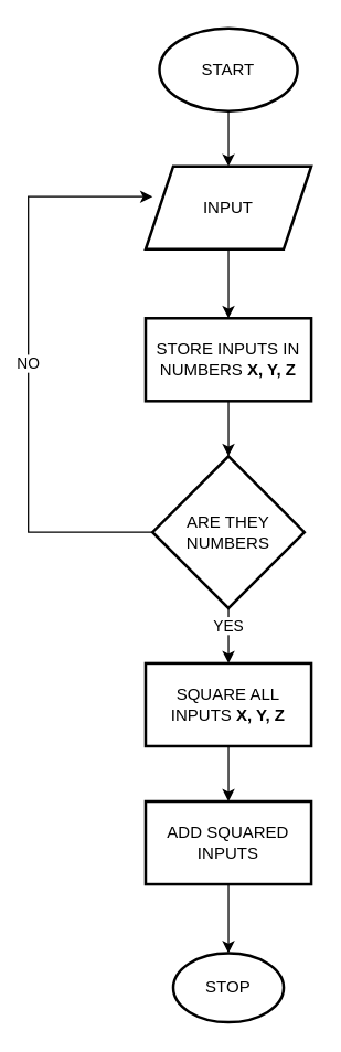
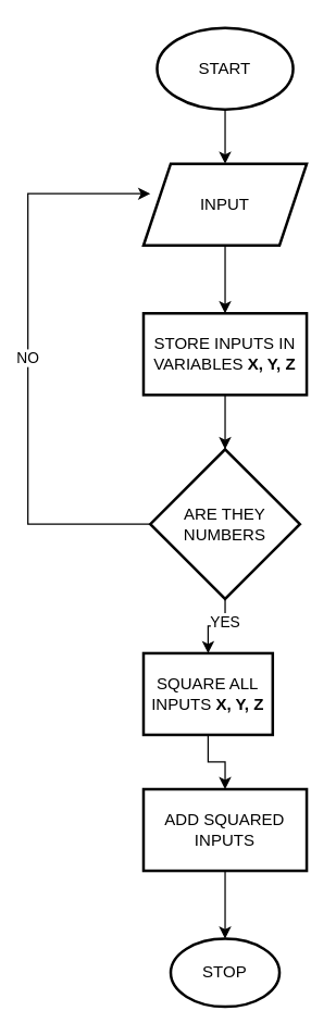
  <mxCell id="0" />
  <mxCell id="1" parent="0" />
  <mxCell id="2" value="" style="edgeStyle=orthogonalEdgeStyle;rounded=0;orthogonalLoop=1;jettySize=auto;html=1;" parent="1" source="3" target="5" edge="1"><mxGeometry relative="1" as="geometry" /></mxCell>
  <mxCell id="3" value="START" style="strokeWidth=2;html=1;shape=mxgraph.flowchart.start_1;whiteSpace=wrap;" parent="1" vertex="1"><mxGeometry x="115" y="20" width="100" height="60" as="geometry" /></mxCell>
  <mxCell id="4" value="" style="edgeStyle=orthogonalEdgeStyle;rounded=0;orthogonalLoop=1;jettySize=auto;html=1;" parent="1" source="5" target="7" edge="1"><mxGeometry relative="1" as="geometry" /></mxCell>
  <mxCell id="5" value="INPUT" style="shape=parallelogram;perimeter=parallelogramPerimeter;whiteSpace=wrap;html=1;fixedSize=1;strokeWidth=2;" parent="1" vertex="1"><mxGeometry x="105" y="120" width="120" height="60" as="geometry" /></mxCell>
  <mxCell id="6" value="" style="edgeStyle=orthogonalEdgeStyle;rounded=0;orthogonalLoop=1;jettySize=auto;html=1;" parent="1" source="7" target="11" edge="1"><mxGeometry relative="1" as="geometry" /></mxCell>
- <mxCell id="7" value="STORE INPUTS IN NUMBERS &lt;b&gt;X, Y, Z&lt;/b&gt;" style="whiteSpace=wrap;html=1;strokeWidth=2;" parent="1" vertex="1"><mxGeometry x="105" y="230" width="120" height="60" as="geometry" /></mxCell>
+ <mxCell id="7" value="STORE INPUTS IN VARIABLES &lt;b&gt;X, Y, Z&lt;/b&gt;" style="whiteSpace=wrap;html=1;strokeWidth=2;" parent="1" vertex="1"><mxGeometry x="105" y="230" width="120" height="60" as="geometry" /></mxCell>
  <mxCell id="8" value="NO" style="edgeStyle=elbowEdgeStyle;rounded=0;orthogonalLoop=1;jettySize=auto;html=1;exitX=0;exitY=0.5;exitDx=0;exitDy=0;entryX=0.042;entryY=0.367;entryDx=0;entryDy=0;entryPerimeter=0;elbow=vertical;" parent="1" source="11" target="5" edge="1"><mxGeometry relative="1" as="geometry"><mxPoint x="30" y="160" as="targetPoint" /><Array as="points"><mxPoint x="20" y="260" /></Array></mxGeometry></mxCell>
  <mxCell id="9" value="" style="edgeStyle=orthogonalEdgeStyle;rounded=0;orthogonalLoop=1;jettySize=auto;html=1;" parent="1" source="11" target="13" edge="1"><mxGeometry relative="1" as="geometry" /></mxCell>
  <mxCell id="10" value="YES" style="edgeLabel;html=1;align=center;verticalAlign=middle;resizable=0;points=[];" parent="9" vertex="1" connectable="0"><mxGeometry x="-0.4" y="3" relative="1" as="geometry"><mxPoint x="-4" as="offset" /></mxGeometry></mxCell>
  <mxCell id="11" value="ARE THEY NUMBERS" style="rhombus;whiteSpace=wrap;html=1;strokeWidth=2;" parent="1" vertex="1"><mxGeometry x="110" y="330" width="110" height="110" as="geometry" /></mxCell>
  <mxCell id="12" value="" style="edgeStyle=orthogonalEdgeStyle;rounded=0;orthogonalLoop=1;jettySize=auto;html=1;" parent="1" source="13" target="15" edge="1"><mxGeometry relative="1" as="geometry" /></mxCell>
- <mxCell id="13" value="SQUARE ALL INPUTS &lt;b&gt;X, Y, Z&lt;/b&gt;" style="whiteSpace=wrap;html=1;strokeWidth=2;" parent="1" vertex="1"><mxGeometry x="105" y="480" width="120" height="60" as="geometry" /></mxCell>
+ <mxCell id="13" value="SQUARE ALL INPUTS &lt;b&gt;X, Y, Z&lt;/b&gt;" style="whiteSpace=wrap;html=1;strokeWidth=2;" parent="1" vertex="1"><mxGeometry x="105" y="480" width="95" height="60" as="geometry" /></mxCell>
  <mxCell id="14" value="" style="edgeStyle=orthogonalEdgeStyle;rounded=0;orthogonalLoop=1;jettySize=auto;html=1;" parent="1" source="15" target="16" edge="1"><mxGeometry relative="1" as="geometry" /></mxCell>
  <mxCell id="15" value="ADD SQUARED INPUTS" style="whiteSpace=wrap;html=1;strokeWidth=2;" parent="1" vertex="1"><mxGeometry x="105" y="580" width="120" height="60" as="geometry" /></mxCell>
  <mxCell id="16" value="STOP" style="ellipse;whiteSpace=wrap;html=1;strokeWidth=2;" parent="1" vertex="1"><mxGeometry x="125" y="690" width="80" height="50" as="geometry" /></mxCell>
